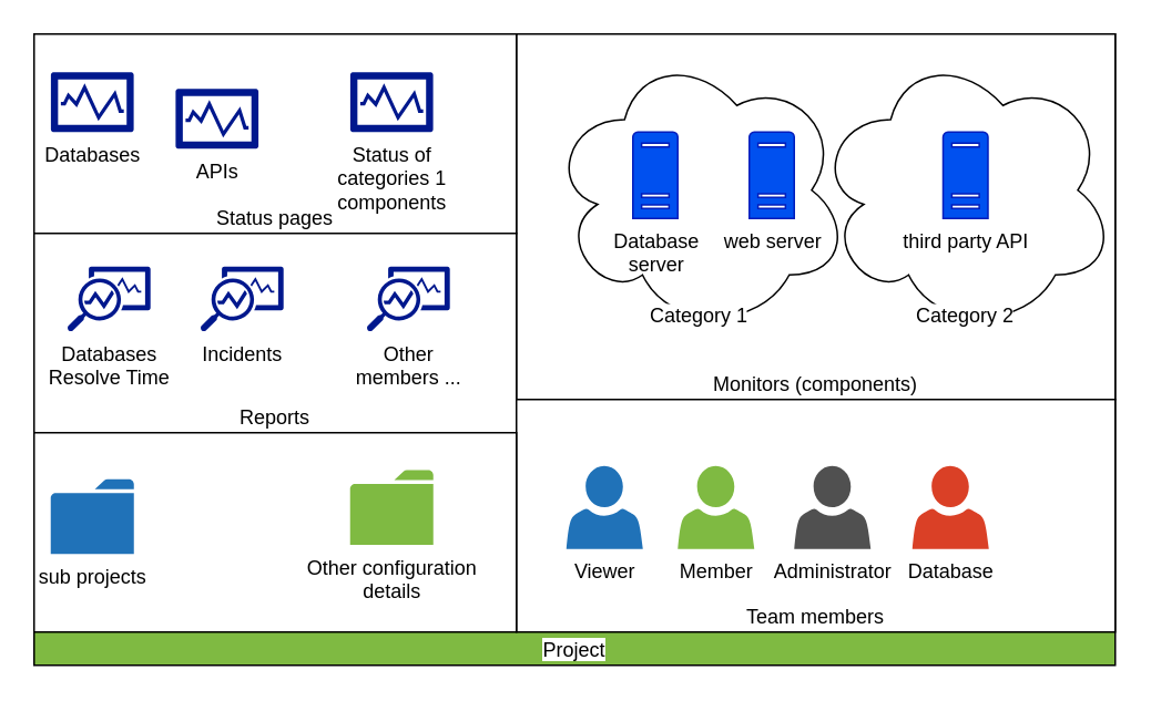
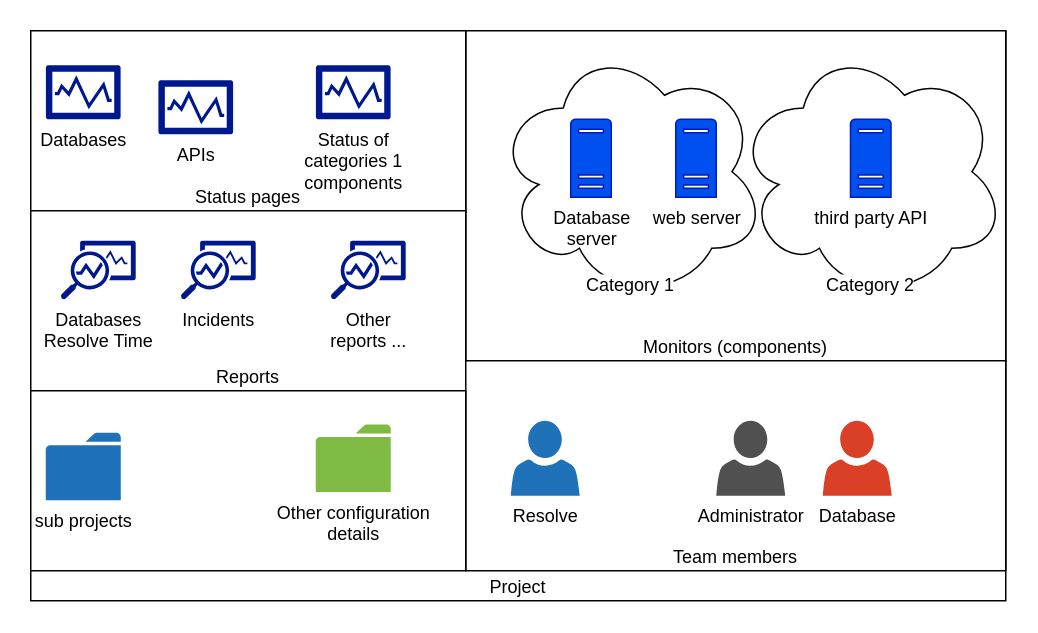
  <mxCell id="0" />
  <mxCell id="1" parent="0" />
- <mxCell id="2" value="Project" style="rounded=0;whiteSpace=wrap;html=1;labelBackgroundColor=#ffffff;fontColor=#000000;verticalAlign=bottom;fillColor=#7fba42;" vertex="1" parent="1"><mxGeometry x="20" y="20" width="650" height="380" as="geometry" /></mxCell>
+ <mxCell id="2" value="Project" style="rounded=0;whiteSpace=wrap;html=1;labelBackgroundColor=#ffffff;fontColor=#000000;verticalAlign=bottom;" vertex="1" parent="1"><mxGeometry x="20" y="20" width="650" height="380" as="geometry" /></mxCell>
  <mxCell id="3" value="Monitors (components)" style="rounded=0;whiteSpace=wrap;html=1;labelBackgroundColor=#ffffff;fontColor=#000000;verticalAlign=bottom;" vertex="1" parent="1"><mxGeometry x="310" y="20" width="360" height="220" as="geometry" /></mxCell>
  <mxCell id="4" value="" style="group" vertex="1" connectable="0" parent="1"><mxGeometry x="330" y="29" width="180" height="170" as="geometry" /></mxCell>
  <mxCell id="5" value="Category 1" style="ellipse;shape=cloud;whiteSpace=wrap;html=1;fontColor=#000000;verticalAlign=bottom;spacingTop=10;labelBackgroundColor=#ffffff;" vertex="1" parent="4"><mxGeometry width="180" height="170" as="geometry" /></mxCell>
  <mxCell id="6" value="Database&lt;br&gt;server" style="pointerEvents=1;shadow=0;dashed=0;html=1;strokeColor=#001DBC;labelPosition=center;verticalLabelPosition=bottom;verticalAlign=top;outlineConnect=0;align=center;shape=mxgraph.office.servers.physical_host;fillColor=#0050ef;fontColor=#000000;" vertex="1" parent="4"><mxGeometry x="50" y="50" width="27" height="52" as="geometry" /></mxCell>
  <mxCell id="7" value="web server" style="pointerEvents=1;shadow=0;dashed=0;html=1;strokeColor=#001DBC;labelPosition=center;verticalLabelPosition=bottom;verticalAlign=top;outlineConnect=0;align=center;shape=mxgraph.office.servers.physical_host;fillColor=#0050ef;fontColor=#000000;" vertex="1" parent="4"><mxGeometry x="120" y="50" width="27" height="52" as="geometry" /></mxCell>
  <mxCell id="8" value="" style="group" vertex="1" connectable="0" parent="1"><mxGeometry x="490" y="29" width="180" height="170" as="geometry" /></mxCell>
  <mxCell id="9" value="Category 2" style="ellipse;shape=cloud;whiteSpace=wrap;html=1;fontColor=#000000;verticalAlign=bottom;spacingTop=10;labelBackgroundColor=#ffffff;" vertex="1" parent="8"><mxGeometry width="180" height="170" as="geometry" /></mxCell>
  <mxCell id="10" value="third party API" style="pointerEvents=1;shadow=0;dashed=0;html=1;strokeColor=#001DBC;labelPosition=center;verticalLabelPosition=bottom;verticalAlign=top;outlineConnect=0;align=center;shape=mxgraph.office.servers.physical_host;fillColor=#0050ef;fontColor=#000000;" vertex="1" parent="8"><mxGeometry x="76.5" y="50" width="27" height="52" as="geometry" /></mxCell>
  <mxCell id="11" value="Status pages" style="rounded=0;whiteSpace=wrap;html=1;labelBackgroundColor=#ffffff;fontColor=#000000;verticalAlign=bottom;" vertex="1" parent="1"><mxGeometry x="20" y="20" width="290" height="120" as="geometry" /></mxCell>
  <mxCell id="12" value="Databases" style="aspect=fixed;pointerEvents=1;shadow=0;dashed=0;html=1;strokeColor=none;labelPosition=center;verticalLabelPosition=bottom;verticalAlign=top;align=center;fillColor=#00188D;shape=mxgraph.mscae.enterprise.performance_monitor;labelBackgroundColor=#ffffff;fontColor=#000000;" vertex="1" parent="1"><mxGeometry x="30" y="43" width="50" height="36" as="geometry" /></mxCell>
  <mxCell id="13" value="APIs" style="aspect=fixed;pointerEvents=1;shadow=0;dashed=0;html=1;strokeColor=none;labelPosition=center;verticalLabelPosition=bottom;verticalAlign=top;align=center;fillColor=#00188D;shape=mxgraph.mscae.enterprise.performance_monitor;labelBackgroundColor=#ffffff;fontColor=#000000;" vertex="1" parent="1"><mxGeometry x="105" y="53" width="50" height="36" as="geometry" /></mxCell>
  <mxCell id="14" value="Status of&lt;br&gt;categories 1&lt;br&gt;components" style="aspect=fixed;pointerEvents=1;shadow=0;dashed=0;html=1;strokeColor=none;labelPosition=center;verticalLabelPosition=bottom;verticalAlign=top;align=center;fillColor=#00188D;shape=mxgraph.mscae.enterprise.performance_monitor;labelBackgroundColor=#ffffff;fontColor=#000000;" vertex="1" parent="1"><mxGeometry x="210" y="43" width="50" height="36" as="geometry" /></mxCell>
  <mxCell id="15" value="Reports" style="rounded=0;whiteSpace=wrap;html=1;labelBackgroundColor=#ffffff;fontColor=#000000;verticalAlign=bottom;" vertex="1" parent="1"><mxGeometry x="20" y="140" width="290" height="120" as="geometry" /></mxCell>
  <mxCell id="16" value="&lt;span class=&quot;ContentHeader-title Text-color--inherit Text-display--inline Text-fontSize--16 Text-fontWeight--medium Text-lineHeight--28 Text-typeface--base Text-wrap--wrap&quot;&gt;Databases &lt;br&gt;Resolve Time&lt;/span&gt;" style="aspect=fixed;pointerEvents=1;shadow=0;dashed=0;html=1;strokeColor=none;labelPosition=center;verticalLabelPosition=bottom;verticalAlign=top;align=center;fillColor=#00188D;shape=mxgraph.mscae.enterprise.monitor_running_apps;labelBackgroundColor=#ffffff;fontColor=#000000;" vertex="1" parent="1"><mxGeometry x="40" y="160" width="50" height="39" as="geometry" /></mxCell>
  <mxCell id="17" value="&lt;span class=&quot;ContentHeader-title Text-color--inherit Text-display--inline Text-fontSize--16 Text-fontWeight--medium Text-lineHeight--28 Text-typeface--base Text-wrap--wrap&quot;&gt;Incidents&lt;/span&gt;" style="aspect=fixed;pointerEvents=1;shadow=0;dashed=0;html=1;strokeColor=none;labelPosition=center;verticalLabelPosition=bottom;verticalAlign=top;align=center;fillColor=#00188D;shape=mxgraph.mscae.enterprise.monitor_running_apps;labelBackgroundColor=#ffffff;fontColor=#000000;" vertex="1" parent="1"><mxGeometry x="120" y="160" width="50" height="39" as="geometry" /></mxCell>
- <mxCell id="18" value="&lt;span class=&quot;ContentHeader-title Text-color--inherit Text-display--inline Text-fontSize--16 Text-fontWeight--medium Text-lineHeight--28 Text-typeface--base Text-wrap--wrap&quot;&gt;Other&lt;br&gt;members ...&lt;br&gt;&lt;/span&gt;" style="aspect=fixed;pointerEvents=1;shadow=0;dashed=0;html=1;strokeColor=none;labelPosition=center;verticalLabelPosition=bottom;verticalAlign=top;align=center;fillColor=#00188D;shape=mxgraph.mscae.enterprise.monitor_running_apps;labelBackgroundColor=#ffffff;fontColor=#000000;" vertex="1" parent="1"><mxGeometry x="220" y="160" width="50" height="39" as="geometry" /></mxCell>
+ <mxCell id="18" value="&lt;span class=&quot;ContentHeader-title Text-color--inherit Text-display--inline Text-fontSize--16 Text-fontWeight--medium Text-lineHeight--28 Text-typeface--base Text-wrap--wrap&quot;&gt;Other&lt;br&gt;reports ...&lt;br&gt;&lt;/span&gt;" style="aspect=fixed;pointerEvents=1;shadow=0;dashed=0;html=1;strokeColor=none;labelPosition=center;verticalLabelPosition=bottom;verticalAlign=top;align=center;fillColor=#00188D;shape=mxgraph.mscae.enterprise.monitor_running_apps;labelBackgroundColor=#ffffff;fontColor=#000000;" vertex="1" parent="1"><mxGeometry x="220" y="160" width="50" height="39" as="geometry" /></mxCell>
  <mxCell id="19" value="Team members" style="rounded=0;whiteSpace=wrap;html=1;labelBackgroundColor=#ffffff;fontColor=#000000;verticalAlign=bottom;" vertex="1" parent="1"><mxGeometry x="310" y="240" width="360" height="140" as="geometry" /></mxCell>
- <mxCell id="20" value="Viewer" style="pointerEvents=1;shadow=0;dashed=0;html=1;strokeColor=none;labelPosition=center;verticalLabelPosition=bottom;verticalAlign=top;outlineConnect=0;align=center;shape=mxgraph.office.users.user;fillColor=#2072B8;labelBackgroundColor=#ffffff;fontColor=#000000;" vertex="1" parent="1"><mxGeometry x="340" y="280" width="46" height="50" as="geometry" /></mxCell>
- <mxCell id="21" value="Member" style="pointerEvents=1;shadow=0;dashed=0;html=1;strokeColor=none;labelPosition=center;verticalLabelPosition=bottom;verticalAlign=top;outlineConnect=0;align=center;shape=mxgraph.office.users.user;fillColor=#7FBA42;labelBackgroundColor=#ffffff;fontColor=#000000;" vertex="1" parent="1"><mxGeometry x="407" y="280" width="46" height="50" as="geometry" /></mxCell>
+ <mxCell id="20" value="Resolve" style="pointerEvents=1;shadow=0;dashed=0;html=1;strokeColor=none;labelPosition=center;verticalLabelPosition=bottom;verticalAlign=top;outlineConnect=0;align=center;shape=mxgraph.office.users.user;fillColor=#2072B8;labelBackgroundColor=#ffffff;fontColor=#000000;" vertex="1" parent="1"><mxGeometry x="340" y="280" width="46" height="50" as="geometry" /></mxCell>
  <mxCell id="22" value="Administrator" style="pointerEvents=1;shadow=0;dashed=0;html=1;strokeColor=none;fillColor=#505050;labelPosition=center;verticalLabelPosition=bottom;verticalAlign=top;outlineConnect=0;align=center;shape=mxgraph.office.users.user;labelBackgroundColor=#ffffff;fontColor=#000000;" vertex="1" parent="1"><mxGeometry x="477" y="280" width="46" height="50" as="geometry" /></mxCell>
  <mxCell id="23" value="Database" style="pointerEvents=1;shadow=0;dashed=0;html=1;strokeColor=none;labelPosition=center;verticalLabelPosition=bottom;verticalAlign=top;outlineConnect=0;align=center;shape=mxgraph.office.users.user;fillColor=#DA4026;labelBackgroundColor=#ffffff;fontColor=#000000;" vertex="1" parent="1"><mxGeometry x="548" y="280" width="46" height="50" as="geometry" /></mxCell>
  <mxCell id="24" value="" style="rounded=0;whiteSpace=wrap;html=1;labelBackgroundColor=#ffffff;fontColor=#000000;" vertex="1" parent="1"><mxGeometry x="20" y="260" width="290" height="120" as="geometry" /></mxCell>
  <mxCell id="25" value="sub projects" style="pointerEvents=1;shadow=0;dashed=0;html=1;strokeColor=none;labelPosition=center;verticalLabelPosition=bottom;verticalAlign=top;outlineConnect=0;align=center;shape=mxgraph.office.concepts.folder;fillColor=#2072B8;labelBackgroundColor=#ffffff;fontColor=#000000;" vertex="1" parent="1"><mxGeometry x="30" y="288" width="50" height="45" as="geometry" /></mxCell>
  <mxCell id="26" value="Other configuration&lt;br&gt;details" style="pointerEvents=1;shadow=0;dashed=0;html=1;strokeColor=none;labelPosition=center;verticalLabelPosition=bottom;verticalAlign=top;outlineConnect=0;align=center;shape=mxgraph.office.concepts.folder;fillColor=#7FBA42;labelBackgroundColor=#ffffff;fontColor=#000000;" vertex="1" parent="1"><mxGeometry x="210" y="282.5" width="50" height="45" as="geometry" /></mxCell>
